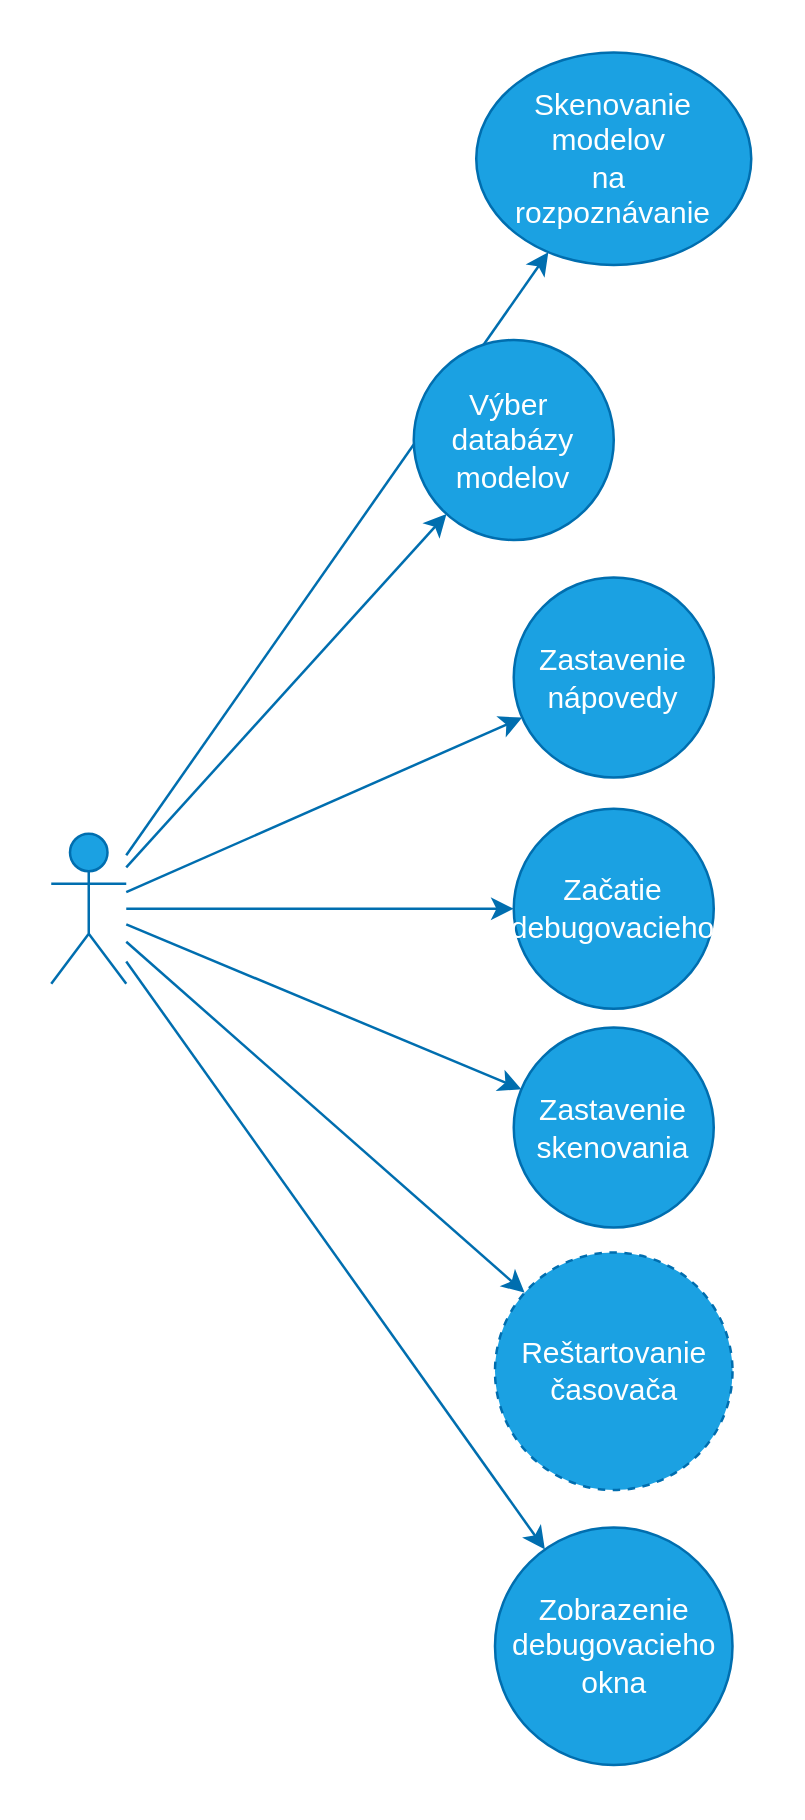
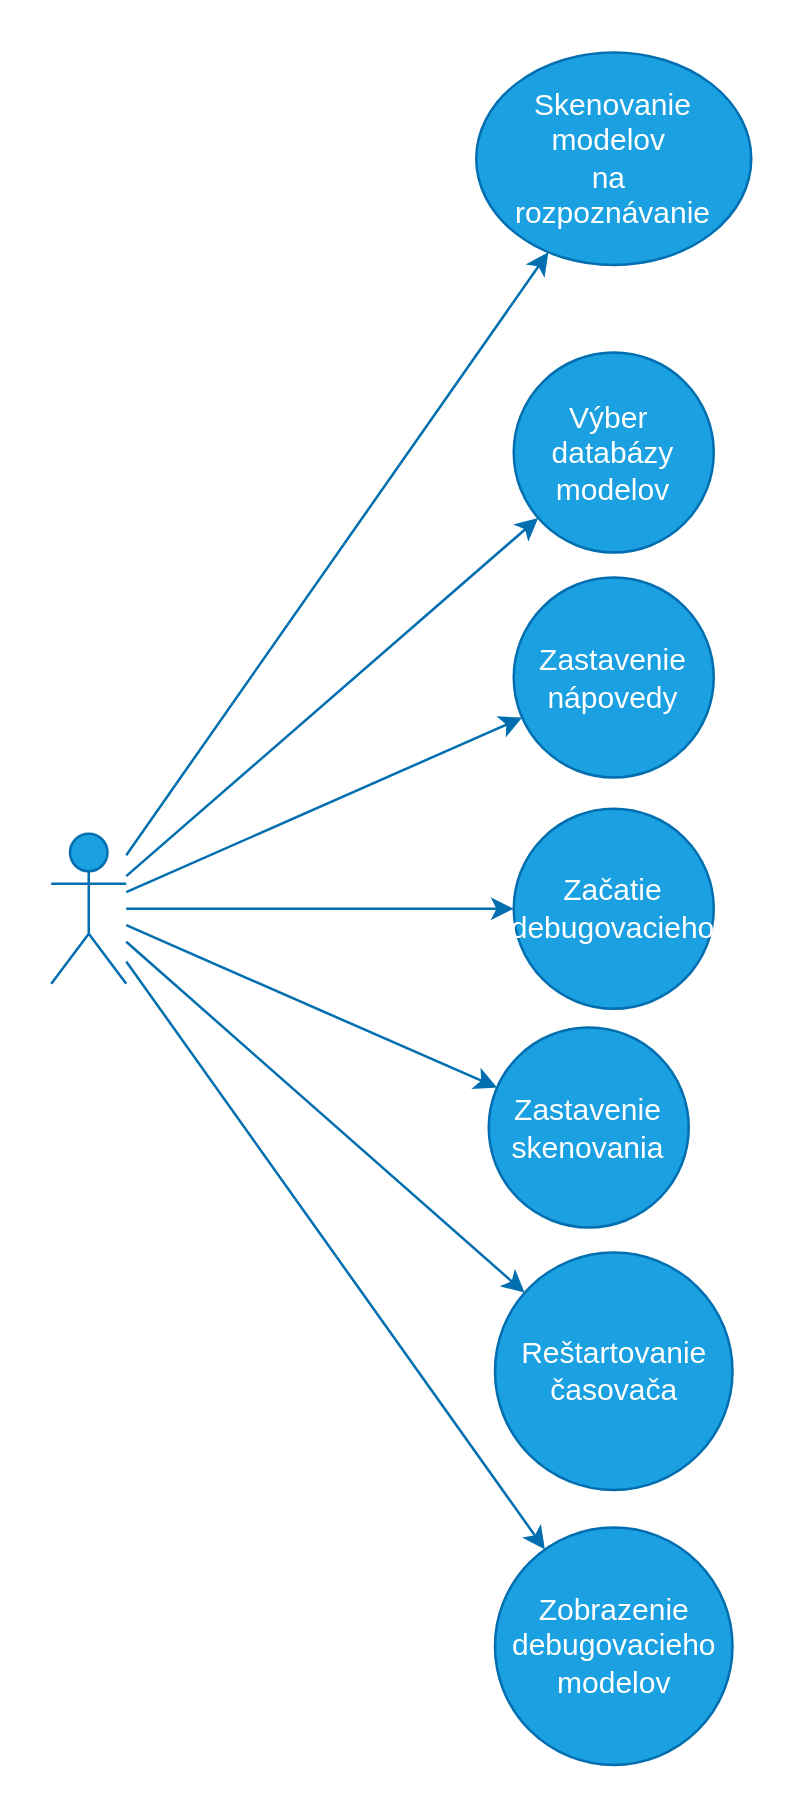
  <mxCell id="0" />
  <mxCell id="1" parent="0" />
  <mxCell id="2" value="" style="rounded=0;orthogonalLoop=1;jettySize=auto;html=1;fillColor=#1ba1e2;strokeColor=#006EAF;" parent="1" source="4" target="5" edge="1"><mxGeometry relative="1" as="geometry" /></mxCell>
  <mxCell id="3" value="" style="rounded=0;orthogonalLoop=1;jettySize=auto;html=1;fillColor=#1ba1e2;strokeColor=#006EAF;" parent="1" source="4" target="6" edge="1"><mxGeometry relative="1" as="geometry" /></mxCell>
- <mxCell id="4" value="U&lt;span style=&quot;background-color: initial;&quot;&gt;žívateľ&lt;/span&gt;" style="shape=umlActor;verticalLabelPosition=bottom;verticalAlign=top;html=1;outlineConnect=0;fillColor=#1ba1e2;fontColor=#ffffff;strokeColor=#006EAF;" parent="1" vertex="1"><mxGeometry x="20" y="333" width="30" height="60" as="geometry" /></mxCell>
+ <mxCell id="4" value="U&lt;span style=&quot;background-color: initial;&quot;&gt;časovača&lt;/span&gt;" style="shape=umlActor;verticalLabelPosition=bottom;verticalAlign=top;html=1;outlineConnect=0;fillColor=#1ba1e2;fontColor=#ffffff;strokeColor=#006EAF;" parent="1" vertex="1"><mxGeometry x="20" y="333" width="30" height="60" as="geometry" /></mxCell>
  <mxCell id="5" value="&lt;div&gt;&lt;span style=&quot;background-color: initial;&quot;&gt;Skenovanie&lt;/span&gt;&lt;br&gt;&lt;/div&gt;&lt;div&gt;&lt;span style=&quot;background-color: initial;&quot;&gt;modelov&amp;nbsp;&lt;/span&gt;&lt;br&gt;&lt;/div&gt;&lt;div&gt;&lt;span style=&quot;background-color: initial;&quot;&gt;na&amp;nbsp;&lt;/span&gt;&lt;/div&gt;&lt;div&gt;&lt;span style=&quot;background-color: initial;&quot;&gt;rozpoznávanie&lt;/span&gt;&lt;/div&gt;" style="ellipse;whiteSpace=wrap;html=1;verticalAlign=middle;fillColor=#1ba1e2;fontColor=#ffffff;strokeColor=#006EAF;" parent="1" vertex="1"><mxGeometry x="190" y="20.5" width="110" height="85" as="geometry" /></mxCell>
- <mxCell id="6" value="&lt;div&gt;&lt;span style=&quot;background-color: initial;&quot;&gt;Výber&amp;nbsp;&lt;/span&gt;&lt;br&gt;&lt;/div&gt;&lt;div&gt;databázy&lt;div&gt;modelov&lt;/div&gt;&lt;/div&gt;" style="ellipse;whiteSpace=wrap;html=1;verticalAlign=middle;fillColor=#1ba1e2;fontColor=#ffffff;strokeColor=#006EAF;" parent="1" vertex="1"><mxGeometry x="165" y="135.5" width="80" height="80" as="geometry" /></mxCell>
+ <mxCell id="6" value="&lt;div&gt;&lt;span style=&quot;background-color: initial;&quot;&gt;Výber&amp;nbsp;&lt;/span&gt;&lt;br&gt;&lt;/div&gt;&lt;div&gt;databázy&lt;div&gt;modelov&lt;/div&gt;&lt;/div&gt;" style="ellipse;whiteSpace=wrap;html=1;verticalAlign=middle;fillColor=#1ba1e2;fontColor=#ffffff;strokeColor=#006EAF;" parent="1" vertex="1"><mxGeometry x="205" y="140.5" width="80" height="80" as="geometry" /></mxCell>
  <mxCell id="7" value="" style="rounded=0;orthogonalLoop=1;jettySize=auto;html=1;fillColor=#1ba1e2;strokeColor=#006EAF;" parent="1" source="4" target="8" edge="1"><mxGeometry relative="1" as="geometry"><mxPoint x="70" y="412" as="sourcePoint" /></mxGeometry></mxCell>
  <mxCell id="8" value="Zastavenie nápovedy" style="ellipse;whiteSpace=wrap;html=1;verticalAlign=middle;fillColor=#1ba1e2;fontColor=#ffffff;strokeColor=#006EAF;" parent="1" vertex="1"><mxGeometry x="205" y="230.5" width="80" height="80" as="geometry" /></mxCell>
  <mxCell id="9" value="" style="rounded=0;orthogonalLoop=1;jettySize=auto;html=1;fillColor=#1ba1e2;strokeColor=#006EAF;" parent="1" source="4" target="10" edge="1"><mxGeometry relative="1" as="geometry"><mxPoint x="60" y="455" as="sourcePoint" /></mxGeometry></mxCell>
  <mxCell id="10" value="Začatie debugovacieho" style="ellipse;whiteSpace=wrap;html=1;verticalAlign=middle;fillColor=#1ba1e2;fontColor=#ffffff;strokeColor=#006EAF;" parent="1" vertex="1"><mxGeometry x="205" y="323" width="80" height="80" as="geometry" /></mxCell>
  <mxCell id="11" value="" style="rounded=0;orthogonalLoop=1;jettySize=auto;html=1;fillColor=#1ba1e2;strokeColor=#006EAF;" parent="1" source="4" target="12" edge="1"><mxGeometry relative="1" as="geometry"><mxPoint x="50" y="459" as="sourcePoint" /></mxGeometry></mxCell>
- <mxCell id="12" value="Zastavenie skenovania" style="ellipse;whiteSpace=wrap;html=1;verticalAlign=middle;fillColor=#1ba1e2;fontColor=#ffffff;strokeColor=#006EAF;" parent="1" vertex="1"><mxGeometry x="205" y="410.5" width="80" height="80" as="geometry" /></mxCell>
+ <mxCell id="12" value="Zastavenie skenovania" style="ellipse;whiteSpace=wrap;html=1;verticalAlign=middle;fillColor=#1ba1e2;fontColor=#ffffff;strokeColor=#006EAF;" parent="1" vertex="1"><mxGeometry x="195" y="410.5" width="80" height="80" as="geometry" /></mxCell>
  <mxCell id="13" value="" style="rounded=0;orthogonalLoop=1;jettySize=auto;html=1;fillColor=#1ba1e2;strokeColor=#006EAF;" parent="1" source="4" target="14" edge="1"><mxGeometry relative="1" as="geometry"><mxPoint x="75" y="452" as="sourcePoint" /></mxGeometry></mxCell>
- <mxCell id="14" value="Reštartovanie časovača" style="ellipse;whiteSpace=wrap;html=1;verticalAlign=middle;fillColor=#1ba1e2;fontColor=#ffffff;strokeColor=#006EAF;dashed=1;" parent="1" vertex="1"><mxGeometry x="197.5" y="500.5" width="95" height="95" as="geometry" /></mxCell>
+ <mxCell id="14" value="Reštartovanie časovača" style="ellipse;whiteSpace=wrap;html=1;verticalAlign=middle;fillColor=#1ba1e2;fontColor=#ffffff;strokeColor=#006EAF;" parent="1" vertex="1"><mxGeometry x="197.5" y="500.5" width="95" height="95" as="geometry" /></mxCell>
  <mxCell id="15" value="" style="rounded=0;orthogonalLoop=1;jettySize=auto;html=1;fillColor=#1ba1e2;strokeColor=#006EAF;" parent="1" source="4" target="16" edge="1"><mxGeometry relative="1" as="geometry"><mxPoint x="-50" y="453" as="sourcePoint" /></mxGeometry></mxCell>
- <mxCell id="16" value="Zobrazenie debugovacieho okna" style="ellipse;whiteSpace=wrap;html=1;verticalAlign=middle;fillColor=#1ba1e2;fontColor=#ffffff;strokeColor=#006EAF;" parent="1" vertex="1"><mxGeometry x="197.5" y="610.5" width="95" height="95" as="geometry" /></mxCell>
+ <mxCell id="16" value="Zobrazenie debugovacieho modelov" style="ellipse;whiteSpace=wrap;html=1;verticalAlign=middle;fillColor=#1ba1e2;fontColor=#ffffff;strokeColor=#006EAF;" parent="1" vertex="1"><mxGeometry x="197.5" y="610.5" width="95" height="95" as="geometry" /></mxCell>
